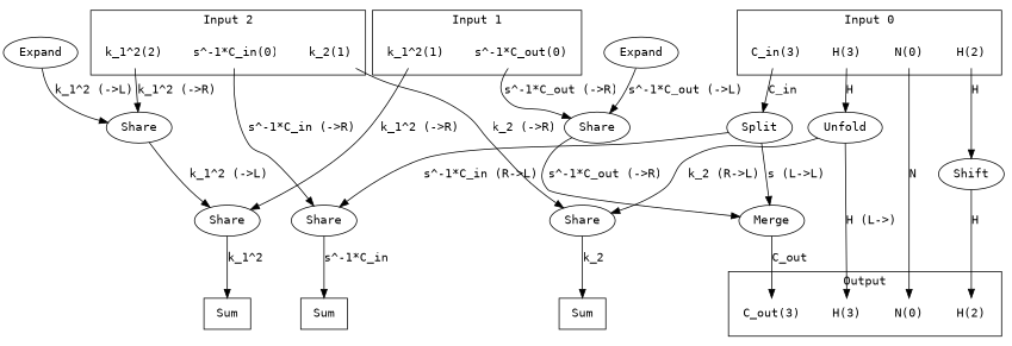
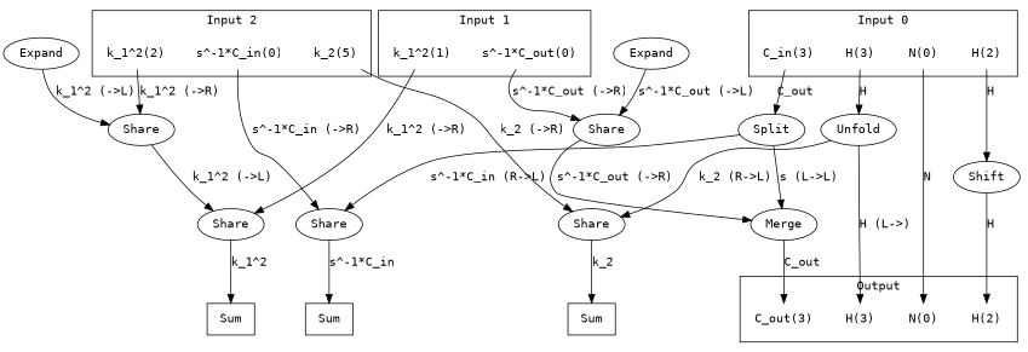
  digraph {
    fontname="DejaVu Sans Mono"
    newrank=true
    node [fontname="DejaVu Sans Mono" shape=none]
    edge [fontname="DejaVu Sans Mono"]
    n1 [label=Sum shape=box]
    n2 [label=Sum shape=box]
    n3 [label=Sum shape=box]
    n4 [label="N(0)"]
    n5 [label="C_out(3)"]
    n6 [label="H(2)"]
    n7 [label="H(3)"]
    n8 [label="N(0)"]
    n9 [label="C_in(3)"]
    n10 [label="H(2)"]
    n11 [label="H(3)"]
    n12 [label="s^-1*C_out(0)"]
    n13 [label="k_1^2(1)"]
    n14 [label="s^-1*C_in(0)"]
-   n15 [label="k_2(1)"]
+   n15 [label="k_2(5)"]
    n16 [label="k_1^2(2)"]
    n17 [label=Split shape=""]
    n18 [label=Shift shape=""]
    n19 [label=Unfold shape=""]
    n20 [label=Share shape=""]
    n21 [label=Share shape=""]
    n22 [label=Share shape=""]
    n23 [label=Share shape=""]
    n24 [label=Share shape=""]
    n25 [label=Merge shape=""]
    n26 [label=Expand shape=""]
    n27 [label=Expand shape=""]
    subgraph sub_1 {
      rank=same
      n1
      n2
      n3
      n4
      n5
      n6
      n7
    }
    subgraph sub_2 {
      rank=same
      n8
      n9
      n10
      n11
      n12
      n13
      n14
      n15
      n16
    }
    subgraph cluster_3 {
      label=Output
      n4
      n5
      n6
      n7
    }
    subgraph cluster_4 {
      label="Input 0"
      n8
      n9
      n10
      n11
    }
    subgraph cluster_5 {
      label="Input 1"
      n12
      n13
    }
    subgraph cluster_6 {
      label="Input 2"
      n14
      n15
      n16
    }
    n8 -> n4 [label=N]
-   n9 -> n17 [label=C_in]
+   n9 -> n17 [label=C_out]
    n10 -> n18 [label=H]
    n11 -> n19 [label=H]
    n12 -> n20 [label="s^-1*C_out (->R)"]
    n13 -> n21 [label="k_1^2 (->R)"]
    n14 -> n22 [label="s^-1*C_in (->R)"]
    n15 -> n23 [label="k_2 (->R)"]
    n16 -> n24 [label="k_1^2 (->R)"]
    n17 -> n22 [label="s^-1*C_in (R->L)"]
    n17 -> n25 [label="s (L->L)"]
    n18 -> n6 [label=H]
    n19 -> n7 [label="H (L->)"]
    n19 -> n23 [label="k_2 (R->L)"]
    n20 -> n25 [label="s^-1*C_out (->R)"]
    n21 -> n2 [label="k_1^2"]
    n22 -> n3 [label="s^-1*C_in"]
    n23 -> n1 [label=k_2]
    n24 -> n21 [label="k_1^2 (->L)"]
    n25 -> n5 [label=C_out]
    n26 -> n20 [label="s^-1*C_out (->L)"]
    n27 -> n24 [label="k_1^2 (->L)"]
  }
